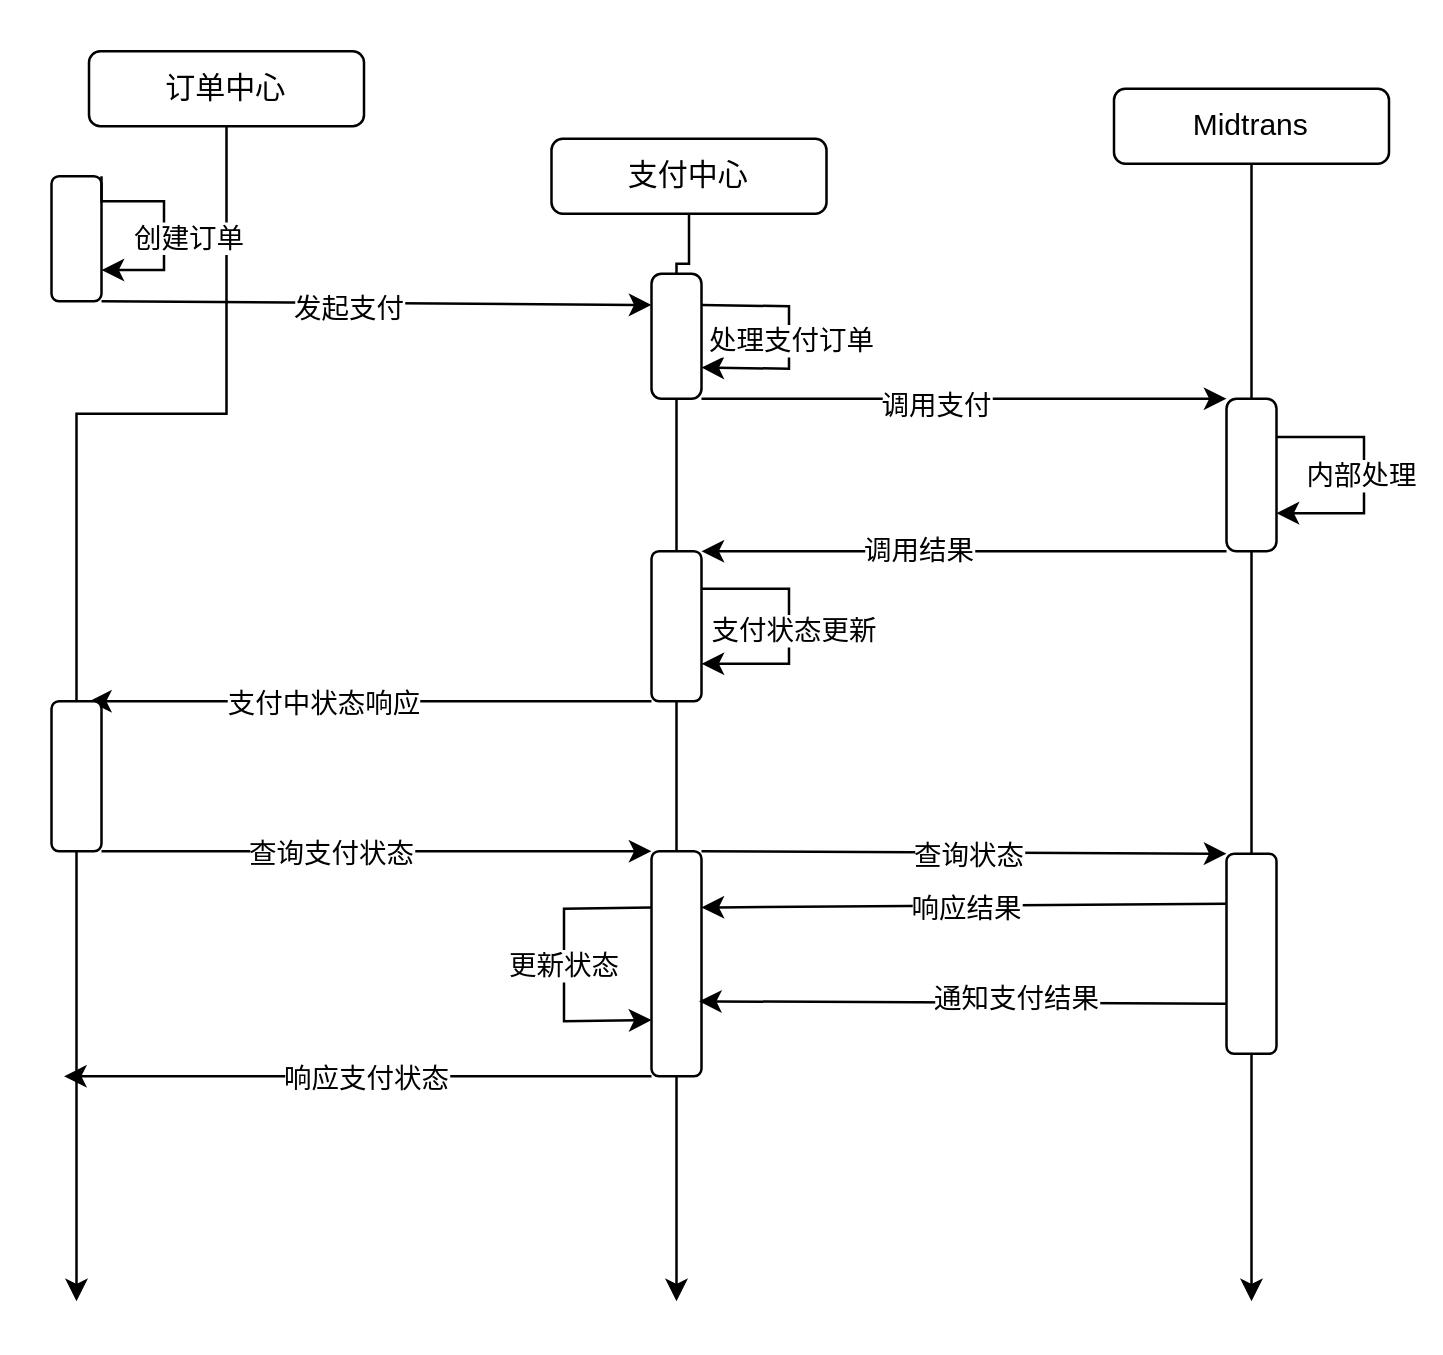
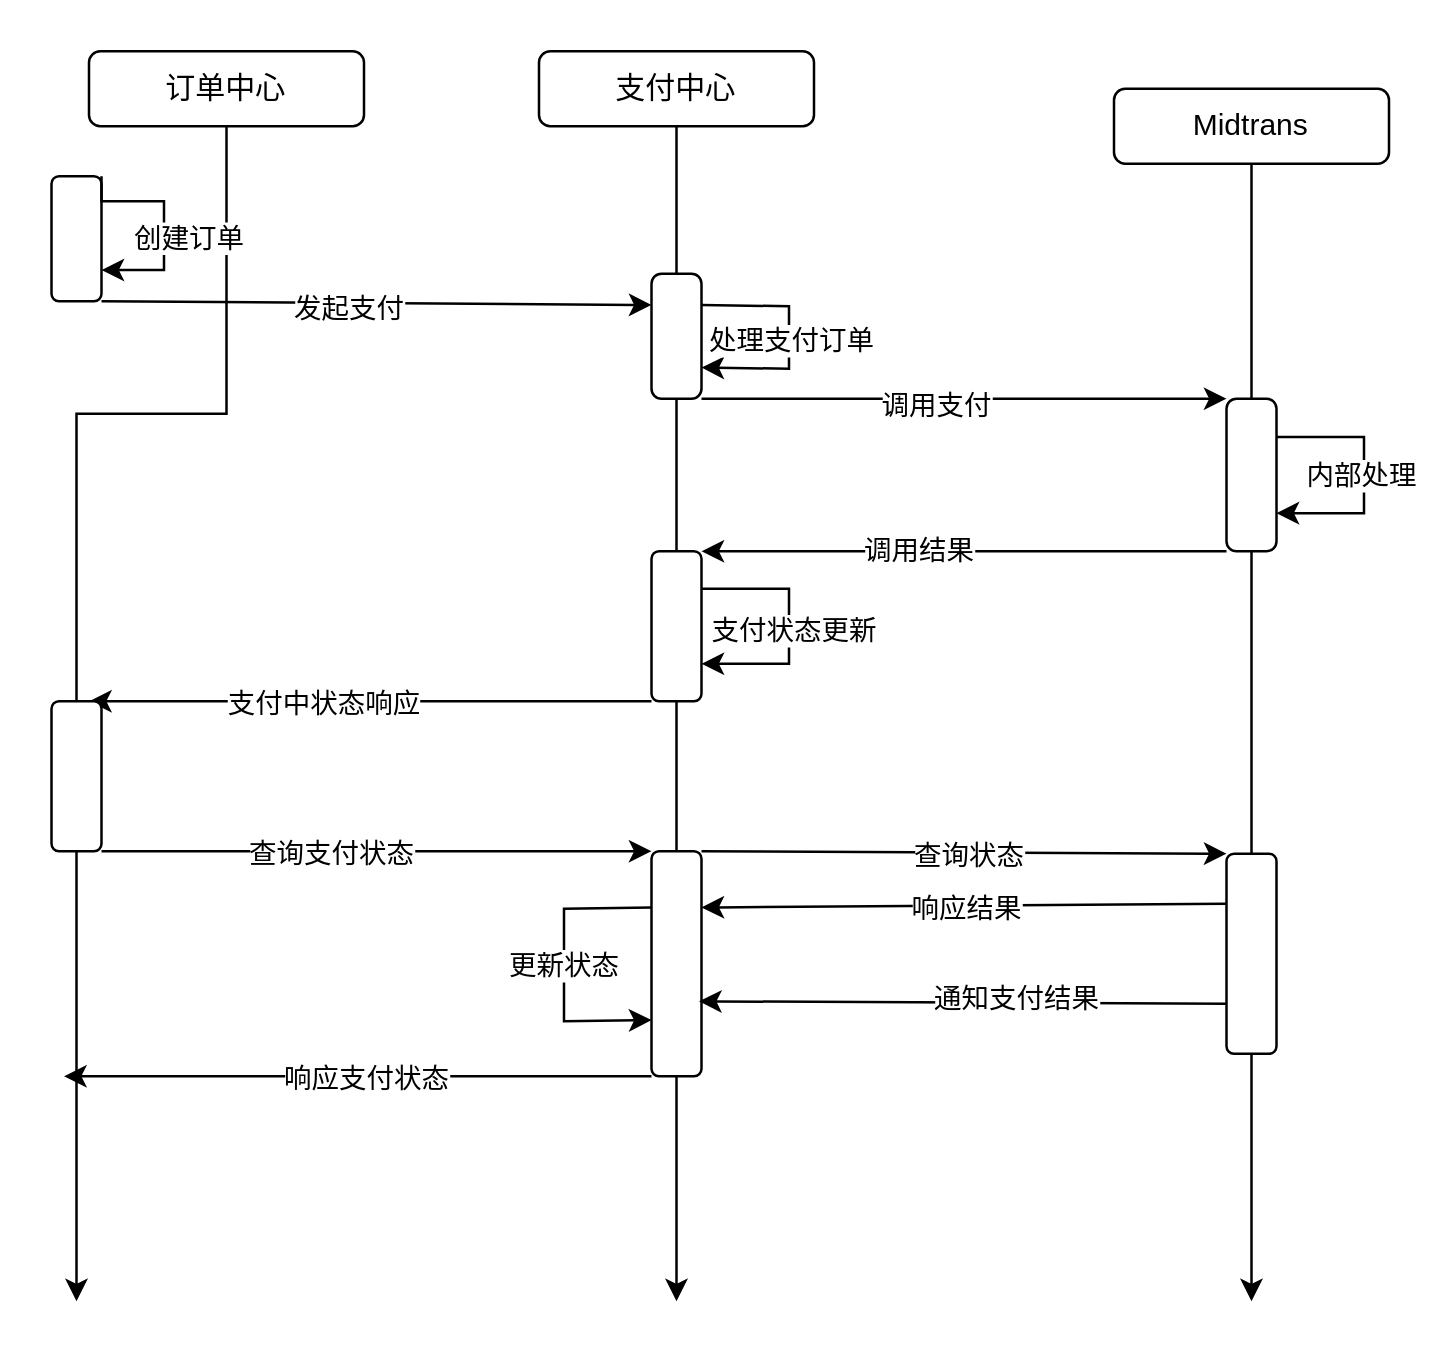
  <mxCell id="0" />
  <mxCell id="1" parent="0" />
  <mxCell id="2" style="edgeStyle=orthogonalEdgeStyle;rounded=0;orthogonalLoop=1;jettySize=auto;html=1;exitX=0.5;exitY=1;exitDx=0;exitDy=0;startArrow=none;" edge="1" parent="1" source="31"><mxGeometry relative="1" as="geometry"><mxPoint x="30" y="520" as="targetPoint" /></mxGeometry></mxCell>
  <mxCell id="3" value="订单中心" style="rounded=1;whiteSpace=wrap;html=1;" vertex="1" parent="1"><mxGeometry x="35" y="20" width="110" height="30" as="geometry" /></mxCell>
  <mxCell id="4" style="edgeStyle=orthogonalEdgeStyle;rounded=0;orthogonalLoop=1;jettySize=auto;html=1;exitX=0.5;exitY=1;exitDx=0;exitDy=0;startArrow=none;" edge="1" parent="1" source="23"><mxGeometry relative="1" as="geometry"><mxPoint x="270" y="520" as="targetPoint" /></mxGeometry></mxCell>
- <mxCell id="5" value="支付中心" style="rounded=1;whiteSpace=wrap;html=1;" vertex="1" parent="1"><mxGeometry x="220" y="55" width="110" height="30" as="geometry" /></mxCell>
+ <mxCell id="5" value="支付中心" style="rounded=1;whiteSpace=wrap;html=1;" vertex="1" parent="1"><mxGeometry x="215" y="20" width="110" height="30" as="geometry" /></mxCell>
  <mxCell id="6" style="edgeStyle=orthogonalEdgeStyle;rounded=0;orthogonalLoop=1;jettySize=auto;html=1;exitX=0.5;exitY=1;exitDx=0;exitDy=0;startArrow=none;" edge="1" parent="1" source="19"><mxGeometry relative="1" as="geometry"><mxPoint x="500" y="520" as="targetPoint" /></mxGeometry></mxCell>
  <mxCell id="7" value="Midtrans" style="rounded=1;whiteSpace=wrap;html=1;glass=0;" vertex="1" parent="1"><mxGeometry x="445" y="35" width="110" height="30" as="geometry" /></mxCell>
  <mxCell id="8" value="" style="rounded=1;whiteSpace=wrap;html=1;shadow=0;" vertex="1" parent="1"><mxGeometry x="20" y="70" width="20" height="50" as="geometry" /></mxCell>
  <mxCell id="9" value="" style="endArrow=classic;html=1;rounded=0;exitX=1;exitY=1;exitDx=0;exitDy=0;entryX=0;entryY=0.25;entryDx=0;entryDy=0;" edge="1" parent="1" source="8" target="11"><mxGeometry width="50" height="50" relative="1" as="geometry"><mxPoint x="285" y="270" as="sourcePoint" /><mxPoint x="255" y="120" as="targetPoint" /></mxGeometry></mxCell>
  <mxCell id="10" value="发起支付" style="edgeLabel;html=1;align=center;verticalAlign=middle;resizable=0;points=[];" vertex="1" connectable="0" parent="9"><mxGeometry x="-0.1" y="-2" relative="1" as="geometry"><mxPoint as="offset" /></mxGeometry></mxCell>
  <mxCell id="11" value="" style="rounded=1;whiteSpace=wrap;html=1;arcSize=20;" vertex="1" parent="1"><mxGeometry x="260" y="109" width="20" height="50" as="geometry" /></mxCell>
  <mxCell id="12" value="" style="edgeStyle=orthogonalEdgeStyle;rounded=0;orthogonalLoop=1;jettySize=auto;html=1;exitX=0.5;exitY=1;exitDx=0;exitDy=0;endArrow=none;" edge="1" parent="1" source="5" target="11"><mxGeometry relative="1" as="geometry"><mxPoint x="270" y="520" as="targetPoint" /><mxPoint x="270" y="50" as="sourcePoint" /></mxGeometry></mxCell>
  <mxCell id="13" value="" style="endArrow=classic;html=1;rounded=0;exitX=1;exitY=0.25;exitDx=0;exitDy=0;entryX=1;entryY=0.75;entryDx=0;entryDy=0;" edge="1" parent="1" source="11" target="11"><mxGeometry width="50" height="50" relative="1" as="geometry"><mxPoint x="275" y="290" as="sourcePoint" /><mxPoint x="315" y="150" as="targetPoint" /><Array as="points"><mxPoint x="315" y="122" /><mxPoint x="315" y="147" /></Array></mxGeometry></mxCell>
  <mxCell id="14" value="处理支付订单" style="edgeLabel;html=1;align=center;verticalAlign=middle;resizable=0;points=[];" vertex="1" connectable="0" parent="13"><mxGeometry x="0.032" relative="1" as="geometry"><mxPoint as="offset" /></mxGeometry></mxCell>
  <mxCell id="15" value="" style="endArrow=classic;html=1;rounded=0;exitX=1;exitY=1;exitDx=0;exitDy=0;entryX=0;entryY=0;entryDx=0;entryDy=0;" edge="1" parent="1" source="11" target="19"><mxGeometry width="50" height="50" relative="1" as="geometry"><mxPoint x="275" y="260" as="sourcePoint" /><mxPoint x="325" y="210" as="targetPoint" /></mxGeometry></mxCell>
  <mxCell id="16" value="调用支付" style="edgeLabel;html=1;align=center;verticalAlign=middle;resizable=0;points=[];" vertex="1" connectable="0" parent="15"><mxGeometry x="-0.114" y="-2" relative="1" as="geometry"><mxPoint as="offset" /></mxGeometry></mxCell>
  <mxCell id="17" style="rounded=0;orthogonalLoop=1;jettySize=auto;html=1;exitX=0;exitY=1;exitDx=0;exitDy=0;entryX=1;entryY=0;entryDx=0;entryDy=0;" edge="1" parent="1" source="19" target="23"><mxGeometry relative="1" as="geometry" /></mxCell>
  <mxCell id="18" value="调用结果" style="edgeLabel;html=1;align=center;verticalAlign=middle;resizable=0;points=[];" vertex="1" connectable="0" parent="17"><mxGeometry x="0.181" y="-1" relative="1" as="geometry"><mxPoint as="offset" /></mxGeometry></mxCell>
  <mxCell id="19" value="" style="rounded=1;whiteSpace=wrap;html=1;arcSize=20;" vertex="1" parent="1"><mxGeometry x="490" y="159" width="20" height="61" as="geometry" /></mxCell>
  <mxCell id="20" value="" style="edgeStyle=orthogonalEdgeStyle;rounded=0;orthogonalLoop=1;jettySize=auto;html=1;exitX=0.5;exitY=1;exitDx=0;exitDy=0;endArrow=none;" edge="1" parent="1" source="7" target="19"><mxGeometry relative="1" as="geometry"><mxPoint x="500" y="520" as="targetPoint" /><mxPoint x="500" y="50" as="sourcePoint" /></mxGeometry></mxCell>
  <mxCell id="21" style="edgeStyle=elbowEdgeStyle;rounded=0;orthogonalLoop=1;jettySize=auto;html=1;exitX=0;exitY=1;exitDx=0;exitDy=0;entryX=0.75;entryY=0;entryDx=0;entryDy=0;" edge="1" parent="1" source="23" target="31"><mxGeometry relative="1" as="geometry"><mxPoint x="45" y="280" as="targetPoint" /><Array as="points"><mxPoint x="175" y="280" /></Array></mxGeometry></mxCell>
  <mxCell id="22" value="支付中状态响应" style="edgeLabel;html=1;align=center;verticalAlign=middle;resizable=0;points=[];" vertex="1" connectable="0" parent="21"><mxGeometry x="0.173" relative="1" as="geometry"><mxPoint as="offset" /></mxGeometry></mxCell>
  <mxCell id="23" value="" style="rounded=1;whiteSpace=wrap;html=1;" vertex="1" parent="1"><mxGeometry x="260" y="220" width="20" height="60" as="geometry" /></mxCell>
  <mxCell id="24" value="" style="edgeStyle=orthogonalEdgeStyle;rounded=0;orthogonalLoop=1;jettySize=auto;html=1;exitX=0.5;exitY=1;exitDx=0;exitDy=0;startArrow=none;endArrow=none;" edge="1" parent="1" source="11" target="23"><mxGeometry relative="1" as="geometry"><mxPoint x="270" y="520" as="targetPoint" /><mxPoint x="270" y="159" as="sourcePoint" /></mxGeometry></mxCell>
  <mxCell id="25" style="edgeStyle=orthogonalEdgeStyle;rounded=0;orthogonalLoop=1;jettySize=auto;html=1;exitX=1;exitY=0.25;exitDx=0;exitDy=0;entryX=1;entryY=0.75;entryDx=0;entryDy=0;" edge="1" parent="1" source="23" target="23"><mxGeometry relative="1" as="geometry"><Array as="points"><mxPoint x="315" y="235" /><mxPoint x="315" y="265" /></Array></mxGeometry></mxCell>
  <mxCell id="26" value="支付状态更新" style="edgeLabel;html=1;align=center;verticalAlign=middle;resizable=0;points=[];" vertex="1" connectable="0" parent="25"><mxGeometry x="0.025" y="1" relative="1" as="geometry"><mxPoint as="offset" /></mxGeometry></mxCell>
  <mxCell id="27" style="edgeStyle=elbowEdgeStyle;rounded=0;orthogonalLoop=1;jettySize=auto;html=1;exitX=1;exitY=0.25;exitDx=0;exitDy=0;entryX=1;entryY=0.75;entryDx=0;entryDy=0;elbow=vertical;" edge="1" parent="1" source="19" target="19"><mxGeometry relative="1" as="geometry"><Array as="points"><mxPoint x="545" y="190" /></Array></mxGeometry></mxCell>
  <mxCell id="28" value="内部处理" style="edgeLabel;html=1;align=center;verticalAlign=middle;resizable=0;points=[];" vertex="1" connectable="0" parent="27"><mxGeometry x="0.363" y="-3" relative="1" as="geometry"><mxPoint x="1" y="-12" as="offset" /></mxGeometry></mxCell>
  <mxCell id="29" style="rounded=0;orthogonalLoop=1;jettySize=auto;html=1;exitX=1;exitY=1;exitDx=0;exitDy=0;entryX=0;entryY=0;entryDx=0;entryDy=0;" edge="1" parent="1" source="31" target="38"><mxGeometry relative="1" as="geometry" /></mxCell>
  <mxCell id="30" value="查询支付状态" style="edgeLabel;html=1;align=center;verticalAlign=middle;resizable=0;points=[];" vertex="1" connectable="0" parent="29"><mxGeometry x="-0.173" relative="1" as="geometry"><mxPoint as="offset" /></mxGeometry></mxCell>
  <mxCell id="31" value="" style="rounded=1;whiteSpace=wrap;html=1;" vertex="1" parent="1"><mxGeometry x="20" y="280" width="20" height="60" as="geometry" /></mxCell>
  <mxCell id="32" value="" style="edgeStyle=orthogonalEdgeStyle;rounded=0;orthogonalLoop=1;jettySize=auto;html=1;exitX=0.5;exitY=1;exitDx=0;exitDy=0;endArrow=none;shadow=0;" edge="1" parent="1" source="3" target="31"><mxGeometry relative="1" as="geometry"><mxPoint x="30" y="520" as="targetPoint" /><mxPoint x="30" y="50" as="sourcePoint" /></mxGeometry></mxCell>
  <mxCell id="33" value="创建订单" style="edgeStyle=orthogonalEdgeStyle;rounded=0;orthogonalLoop=1;jettySize=auto;html=1;exitX=1;exitY=0;exitDx=0;exitDy=0;entryX=1;entryY=0.75;entryDx=0;entryDy=0;" edge="1" parent="1" source="8" target="8"><mxGeometry x="0.143" y="10" relative="1" as="geometry"><Array as="points"><mxPoint x="40" y="80" /><mxPoint x="65" y="80" /><mxPoint x="65" y="108" /></Array><mxPoint as="offset" /></mxGeometry></mxCell>
  <mxCell id="34" style="edgeStyle=none;rounded=0;orthogonalLoop=1;jettySize=auto;html=1;exitX=1;exitY=0;exitDx=0;exitDy=0;entryX=0;entryY=0;entryDx=0;entryDy=0;" edge="1" parent="1" source="38" target="43"><mxGeometry relative="1" as="geometry" /></mxCell>
  <mxCell id="35" value="查询状态" style="edgeLabel;html=1;align=center;verticalAlign=middle;resizable=0;points=[];" vertex="1" connectable="0" parent="34"><mxGeometry x="0.019" y="-1" relative="1" as="geometry"><mxPoint as="offset" /></mxGeometry></mxCell>
  <mxCell id="36" style="rounded=0;orthogonalLoop=1;jettySize=auto;html=1;exitX=0;exitY=1;exitDx=0;exitDy=0;" edge="1" parent="1" source="38"><mxGeometry relative="1" as="geometry"><mxPoint x="25" y="430" as="targetPoint" /></mxGeometry></mxCell>
  <mxCell id="37" value="响应支付状态" style="edgeLabel;html=1;align=center;verticalAlign=middle;resizable=0;points=[];" vertex="1" connectable="0" parent="36"><mxGeometry x="-0.021" y="-3" relative="1" as="geometry"><mxPoint y="3" as="offset" /></mxGeometry></mxCell>
  <mxCell id="38" value="" style="rounded=1;whiteSpace=wrap;html=1;" vertex="1" parent="1"><mxGeometry x="260" y="340" width="20" height="90" as="geometry" /></mxCell>
  <mxCell id="39" style="rounded=0;orthogonalLoop=1;jettySize=auto;html=1;exitX=0;exitY=0.25;exitDx=0;exitDy=0;entryX=1;entryY=0.25;entryDx=0;entryDy=0;" edge="1" parent="1" source="43" target="38"><mxGeometry relative="1" as="geometry"><mxPoint x="490" y="362" as="sourcePoint" /><mxPoint x="285" y="367" as="targetPoint" /></mxGeometry></mxCell>
  <mxCell id="40" value="响应结果" style="edgeLabel;html=1;align=center;verticalAlign=middle;resizable=0;points=[];" vertex="1" connectable="0" parent="39"><mxGeometry x="-0.181" y="1" relative="1" as="geometry"><mxPoint x="-19" as="offset" /></mxGeometry></mxCell>
  <mxCell id="41" style="edgeStyle=none;rounded=0;orthogonalLoop=1;jettySize=auto;html=1;exitX=0;exitY=0.75;exitDx=0;exitDy=0;entryX=0.95;entryY=0.667;entryDx=0;entryDy=0;entryPerimeter=0;" edge="1" parent="1" source="43" target="38"><mxGeometry relative="1" as="geometry"><mxPoint x="280" y="379.5" as="targetPoint" /><mxPoint x="480" y="379.5" as="sourcePoint" /></mxGeometry></mxCell>
  <mxCell id="42" value="通知支付结果" style="edgeLabel;html=1;align=center;verticalAlign=middle;resizable=0;points=[];" vertex="1" connectable="0" parent="41"><mxGeometry x="0.114" y="-2" relative="1" as="geometry"><mxPoint x="33" as="offset" /></mxGeometry></mxCell>
  <mxCell id="43" value="" style="rounded=1;whiteSpace=wrap;html=1;" vertex="1" parent="1"><mxGeometry x="490" y="341" width="20" height="80" as="geometry" /></mxCell>
  <mxCell id="44" value="更新状态" style="edgeStyle=none;rounded=0;orthogonalLoop=1;jettySize=auto;html=1;exitX=0;exitY=0.25;exitDx=0;exitDy=0;entryX=0;entryY=0.75;entryDx=0;entryDy=0;" edge="1" parent="1" source="38" target="38"><mxGeometry relative="1" as="geometry"><Array as="points"><mxPoint x="225" y="363" /><mxPoint x="225" y="408" /></Array></mxGeometry></mxCell>
